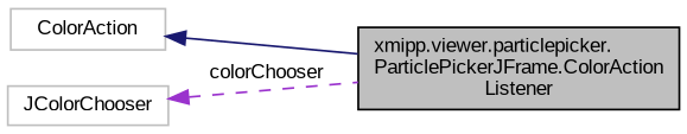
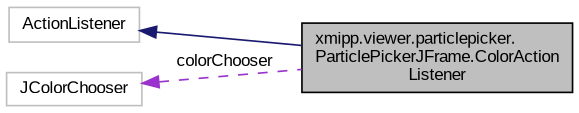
  digraph {
    rankdir=LR
    fontname="Liberation Sans"
    node [color=grey75 fillcolor=white fontname="Liberation Sans" fontsize=10 shape=record style=filled]
    edge [dir=back fontname="Liberation Sans" fontsize=10 labelfontname=Helvetica labelfontsize=10]
    n1 [color=black fillcolor=grey75 fontcolor=black height=0.2 label="xmipp.viewer.particlepicker.\lParticlePickerJFrame.ColorAction\lListener" width=0.4]
-   n2 [height=0.2 label=ColorAction width=0.4]
+   n2 [height=0.2 label=ActionListener width=0.4]
    n3 [height=0.2 label=JColorChooser width=0.4]
    n2 -> n1 [color=midnightblue style=solid]
    n3 -> n1 [color=darkorchid3 label=" colorChooser" style=dashed]
  }
